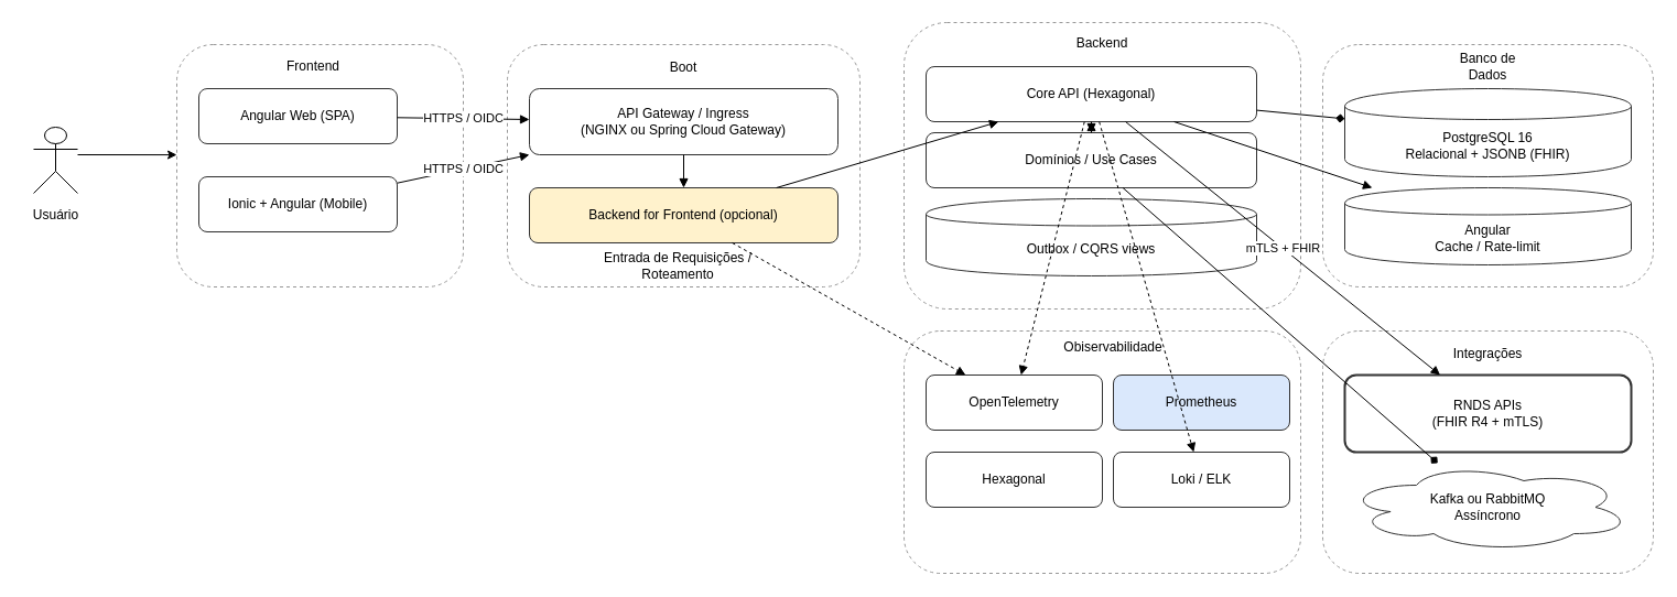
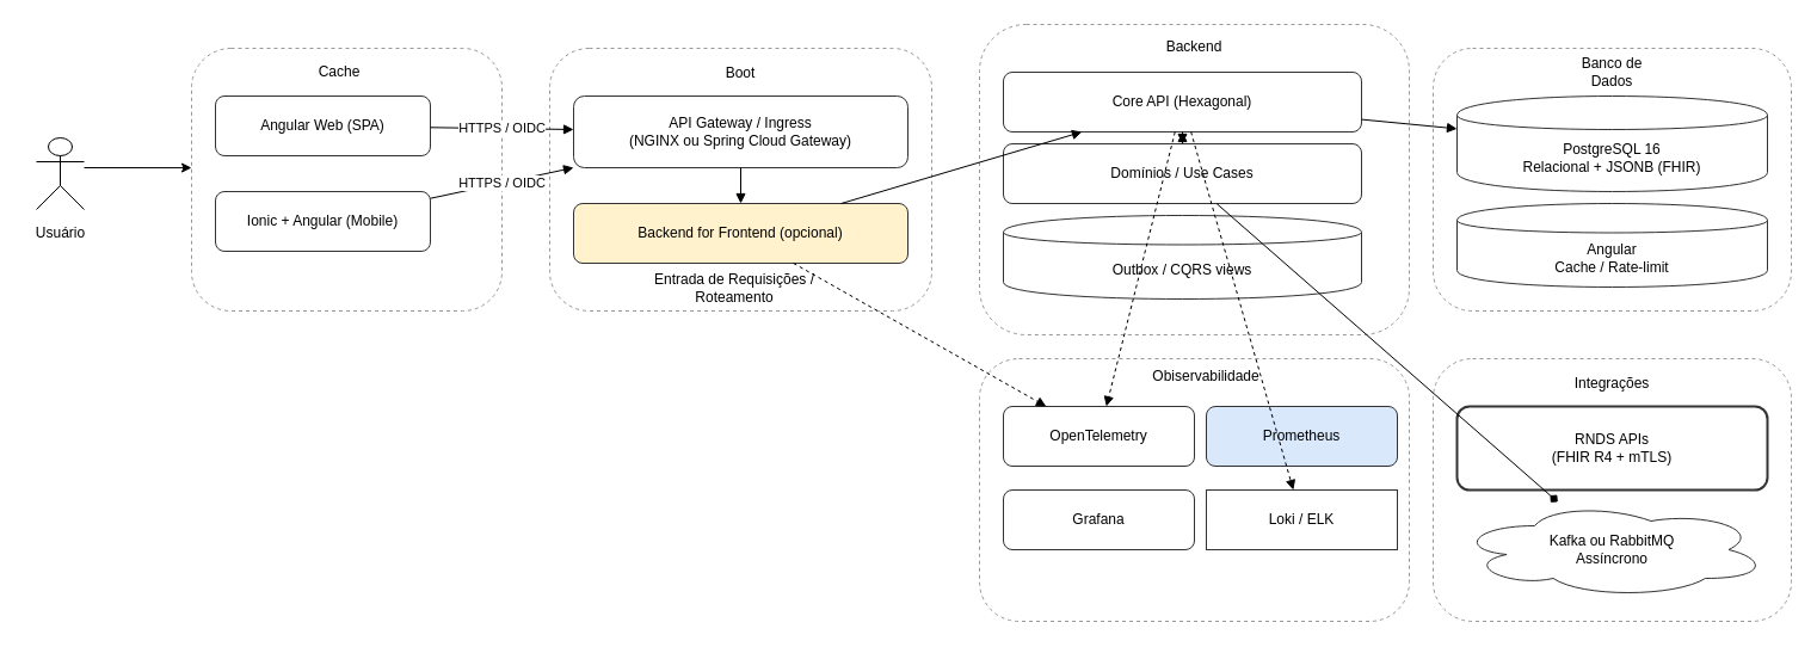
  <mxCell id="0" />
  <mxCell id="1" parent="0" />
  <mxCell id="2" value="" style="rounded=1;whiteSpace=wrap;html=1;fillColor=none;strokeColor=#999999;dashed=1;" parent="1" vertex="1"><mxGeometry x="160" y="40" width="260" height="220" as="geometry" /></mxCell>
  <mxCell id="3" value="" style="rounded=1;whiteSpace=wrap;html=1;fillColor=none;strokeColor=#999999;dashed=1;" parent="1" vertex="1"><mxGeometry x="460" y="40" width="320" height="220" as="geometry" /></mxCell>
  <mxCell id="4" value="Backend - Java 21 &amp; Spring Boot" style="rounded=1;whiteSpace=wrap;html=1;fillColor=none;strokeColor=#999999;dashed=1;" parent="1" vertex="1"><mxGeometry x="820" y="20" width="360" height="260" as="geometry" /></mxCell>
  <mxCell id="5" value="Data" style="rounded=1;whiteSpace=wrap;html=1;fillColor=none;strokeColor=#999999;dashed=1;" parent="1" vertex="1"><mxGeometry x="1200" y="40" width="300" height="220" as="geometry" /></mxCell>
  <mxCell id="6" value="" style="rounded=1;whiteSpace=wrap;html=1;fillColor=none;strokeColor=#999999;dashed=1;align=left;" parent="1" vertex="1"><mxGeometry x="820" y="300" width="360" height="220" as="geometry" /></mxCell>
  <mxCell id="7" value="" style="rounded=1;whiteSpace=wrap;html=1;fillColor=none;strokeColor=#999999;dashed=1;" parent="1" vertex="1"><mxGeometry x="1200" y="300" width="300" height="220" as="geometry" /></mxCell>
  <mxCell id="8" value="Angular Web (SPA)" style="rounded=1;whiteSpace=wrap;html=1;fillColor=#ffffff;strokeColor=#333333;" parent="1" vertex="1"><mxGeometry x="180" y="80" width="180" height="50" as="geometry" /></mxCell>
  <mxCell id="9" value="Ionic + Angular (Mobile)" style="rounded=1;whiteSpace=wrap;html=1;fillColor=#ffffff;strokeColor=#333333;" parent="1" vertex="1"><mxGeometry x="180" y="160" width="180" height="50" as="geometry" /></mxCell>
  <mxCell id="10" value="API Gateway / Ingress&lt;br/&gt;(NGINX ou Spring Cloud Gateway)" style="rounded=1;whiteSpace=wrap;html=1;fillColor=#ffffff;strokeColor=#333333;" parent="1" vertex="1"><mxGeometry x="480" y="80" width="280" height="60" as="geometry" /></mxCell>
  <mxCell id="11" value="Backend for Frontend (opcional)" style="rounded=1;whiteSpace=wrap;html=1;fillColor=#fff2cc;strokeColor=#333333;" parent="1" vertex="1"><mxGeometry x="480" y="170" width="280" height="50" as="geometry" /></mxCell>
  <mxCell id="12" value="Core API (Hexagonal)" style="rounded=1;whiteSpace=wrap;html=1;fillColor=#ffffff;strokeColor=#333333;" parent="1" vertex="1"><mxGeometry x="840" y="60" width="300" height="50" as="geometry" /></mxCell>
  <mxCell id="13" value="Domínios / Use Cases" style="rounded=1;whiteSpace=wrap;html=1;fillColor=#ffffff;strokeColor=#333333;" parent="1" vertex="1"><mxGeometry x="840" y="120" width="300" height="50" as="geometry" /></mxCell>
  <mxCell id="14" value="Outbox / CQRS views" style="shape=cylinder;whiteSpace=wrap;html=1;boundedLbl=1;strokeColor=#333333;fillColor=#ffffff;" parent="1" vertex="1"><mxGeometry x="840" y="180" width="300" height="70" as="geometry" /></mxCell>
  <mxCell id="15" value="PostgreSQL 16&lt;br/&gt;Relacional + JSONB (FHIR)" style="shape=cylinder;whiteSpace=wrap;html=1;boundedLbl=1;strokeColor=#333333;fillColor=#ffffff;" parent="1" vertex="1"><mxGeometry x="1220" y="80" width="260" height="80" as="geometry" /></mxCell>
  <mxCell id="16" value="Angular&lt;br/&gt;Cache / Rate-limit" style="shape=cylinder;whiteSpace=wrap;html=1;boundedLbl=1;strokeColor=#333333;fillColor=#ffffff;" parent="1" vertex="1"><mxGeometry x="1220" y="170" width="260" height="70" as="geometry" /></mxCell>
  <mxCell id="17" value="RNDS APIs&lt;br/&gt;(FHIR R4 + mTLS)" style="rounded=1;whiteSpace=wrap;html=1;fillColor=#ffffff;strokeColor=#333333;strokeWidth=2;" parent="1" vertex="1"><mxGeometry x="1220" y="340" width="260" height="70" as="geometry" /></mxCell>
  <mxCell id="18" value="Kafka ou RabbitMQ&lt;br/&gt;Assíncrono" style="shape=cloud;whiteSpace=wrap;html=1;strokeColor=#333333;fillColor=#ffffff;" parent="1" vertex="1"><mxGeometry x="1220" y="420" width="260" height="80" as="geometry" /></mxCell>
  <mxCell id="19" value="OpenTelemetry" style="rounded=1;whiteSpace=wrap;html=1;fillColor=#ffffff;strokeColor=#333333;" parent="1" vertex="1"><mxGeometry x="840" y="340" width="160" height="50" as="geometry" /></mxCell>
  <mxCell id="20" value="Prometheus" style="rounded=1;whiteSpace=wrap;html=1;fillColor=#dae8fc;strokeColor=#333333;" parent="1" vertex="1"><mxGeometry x="1010" y="340" width="160" height="50" as="geometry" /></mxCell>
- <mxCell id="21" value="Hexagonal" style="rounded=1;whiteSpace=wrap;html=1;fillColor=#ffffff;strokeColor=#333333;" parent="1" vertex="1"><mxGeometry x="840" y="410" width="160" height="50" as="geometry" /></mxCell>
- <mxCell id="22" value="Loki / ELK" style="rounded=1;whiteSpace=wrap;html=1;fillColor=#ffffff;strokeColor=#333333;" parent="1" vertex="1"><mxGeometry x="1010" y="410" width="160" height="50" as="geometry" /></mxCell>
+ <mxCell id="21" value="Grafana" style="rounded=1;whiteSpace=wrap;html=1;fillColor=#ffffff;strokeColor=#333333;" parent="1" vertex="1"><mxGeometry x="840" y="410" width="160" height="50" as="geometry" /></mxCell>
+ <mxCell id="22" value="Loki / ELK" style="whiteSpace=wrap;html=1;fillColor=#ffffff;strokeColor=#333333;rounded=0;" parent="1" vertex="1"><mxGeometry x="1010" y="410" width="160" height="50" as="geometry" /></mxCell>
  <mxCell id="23" value="HTTPS / OIDC" style="endArrow=block;html=1;rounded=0;" parent="1" source="8" target="10" edge="1"><mxGeometry relative="1" as="geometry" /></mxCell>
  <mxCell id="24" value="HTTPS / OIDC" style="endArrow=block;html=1;rounded=0;" parent="1" source="9" target="10" edge="1"><mxGeometry relative="1" as="geometry" /></mxCell>
  <mxCell id="25" value="" style="endArrow=block;html=1;rounded=0;" parent="1" source="10" target="11" edge="1"><mxGeometry relative="1" as="geometry" /></mxCell>
  <mxCell id="26" value="" style="endArrow=block;html=1;rounded=0;" parent="1" source="11" target="12" edge="1"><mxGeometry relative="1" as="geometry" /></mxCell>
  <mxCell id="27" value="" style="endArrow=block;html=1;rounded=0;" parent="1" source="12" target="13" edge="1"><mxGeometry relative="1" as="geometry" /></mxCell>
  <mxCell id="28" value="" style="endArrow=block;html=1;rounded=0;" parent="1" source="13" target="12" edge="1"><mxGeometry relative="1" as="geometry" /></mxCell>
- <mxCell id="29" value="" style="endArrow=diamond;html=1;rounded=0;" parent="1" source="12" target="15" edge="1"><mxGeometry relative="1" as="geometry" /></mxCell>
- <mxCell id="30" value="" style="endArrow=block;html=1;rounded=0;" parent="1" source="12" target="16" edge="1"><mxGeometry relative="1" as="geometry" /></mxCell>
- <mxCell id="31" value="mTLS + FHIR" style="endArrow=block;html=1;rounded=0;" parent="1" source="12" target="17" edge="1"><mxGeometry relative="1" as="geometry" /></mxCell>
+ <mxCell id="29" value="" style="endArrow=block;html=1;rounded=0;" parent="1" source="12" target="15" edge="1"><mxGeometry relative="1" as="geometry" /></mxCell>
  <mxCell id="32" value="" style="endArrow=diamond;html=1;rounded=0;" parent="1" source="13" target="18" edge="1"><mxGeometry relative="1" as="geometry" /></mxCell>
  <mxCell id="33" value="" style="dashed=1;endArrow=block;html=1;rounded=0;" parent="1" source="12" target="19" edge="1"><mxGeometry relative="1" as="geometry" /></mxCell>
  <mxCell id="34" value="" style="dashed=1;endArrow=block;html=1;rounded=0;" parent="1" source="12" target="22" edge="1"><mxGeometry relative="1" as="geometry" /></mxCell>
  <mxCell id="35" value="" style="dashed=1;endArrow=block;html=1;rounded=0;" parent="1" source="11" target="19" edge="1"><mxGeometry relative="1" as="geometry" /></mxCell>
  <mxCell id="36" value="Obiservabilidade" style="text;html=1;align=center;verticalAlign=middle;whiteSpace=wrap;rounded=0;" vertex="1" parent="1"><mxGeometry x="980" y="300" width="60" height="30" as="geometry" /></mxCell>
  <mxCell id="37" value="Entrada de Requisições / Roteamento" style="text;html=1;align=center;verticalAlign=middle;whiteSpace=wrap;rounded=0;" vertex="1" parent="1"><mxGeometry x="540" y="226" width="150" height="30" as="geometry" /></mxCell>
  <mxCell id="38" value="Integrações" style="text;html=1;align=center;verticalAlign=middle;whiteSpace=wrap;rounded=0;" vertex="1" parent="1"><mxGeometry x="1320" y="306" width="60" height="30" as="geometry" /></mxCell>
  <mxCell id="39" value="" style="shape=umlActor;verticalLabelPosition=bottom;verticalAlign=top;html=1;outlineConnect=0;" vertex="1" parent="1"><mxGeometry x="30" y="115" width="40" height="60" as="geometry" /></mxCell>
  <mxCell id="40" value="Usuário" style="text;html=1;align=center;verticalAlign=middle;resizable=0;points=[];autosize=1;strokeColor=none;fillColor=none;" vertex="1" parent="1"><mxGeometry x="20" y="180" width="60" height="30" as="geometry" /></mxCell>
  <mxCell id="41" value="" style="endArrow=classic;html=1;rounded=0;entryX=0;entryY=0.455;entryDx=0;entryDy=0;entryPerimeter=0;" edge="1" parent="1" target="2"><mxGeometry width="50" height="50" relative="1" as="geometry"><mxPoint x="70" y="140" as="sourcePoint" /><mxPoint x="310" y="30" as="targetPoint" /><Array as="points"><mxPoint x="70" y="140" /></Array></mxGeometry></mxCell>
- <mxCell id="42" value="Frontend" style="text;html=1;align=center;verticalAlign=middle;whiteSpace=wrap;rounded=0;" vertex="1" parent="1"><mxGeometry x="254" y="45" width="60" height="30" as="geometry" /></mxCell>
+ <mxCell id="42" value="Cache" style="text;html=1;align=center;verticalAlign=middle;whiteSpace=wrap;rounded=0;" vertex="1" parent="1"><mxGeometry x="254" y="45" width="60" height="30" as="geometry" /></mxCell>
  <mxCell id="43" value="Banco de Dados" style="text;html=1;align=center;verticalAlign=middle;whiteSpace=wrap;rounded=0;" vertex="1" parent="1"><mxGeometry x="1320" y="45" width="60" height="30" as="geometry" /></mxCell>
  <mxCell id="44" value="Backend" style="text;html=1;align=center;verticalAlign=middle;whiteSpace=wrap;rounded=0;" vertex="1" parent="1"><mxGeometry x="970" y="24" width="60" height="30" as="geometry" /></mxCell>
  <mxCell id="45" value="Boot" style="text;html=1;align=center;verticalAlign=middle;whiteSpace=wrap;rounded=0;" vertex="1" parent="1"><mxGeometry x="590" y="46" width="60" height="30" as="geometry" /></mxCell>
